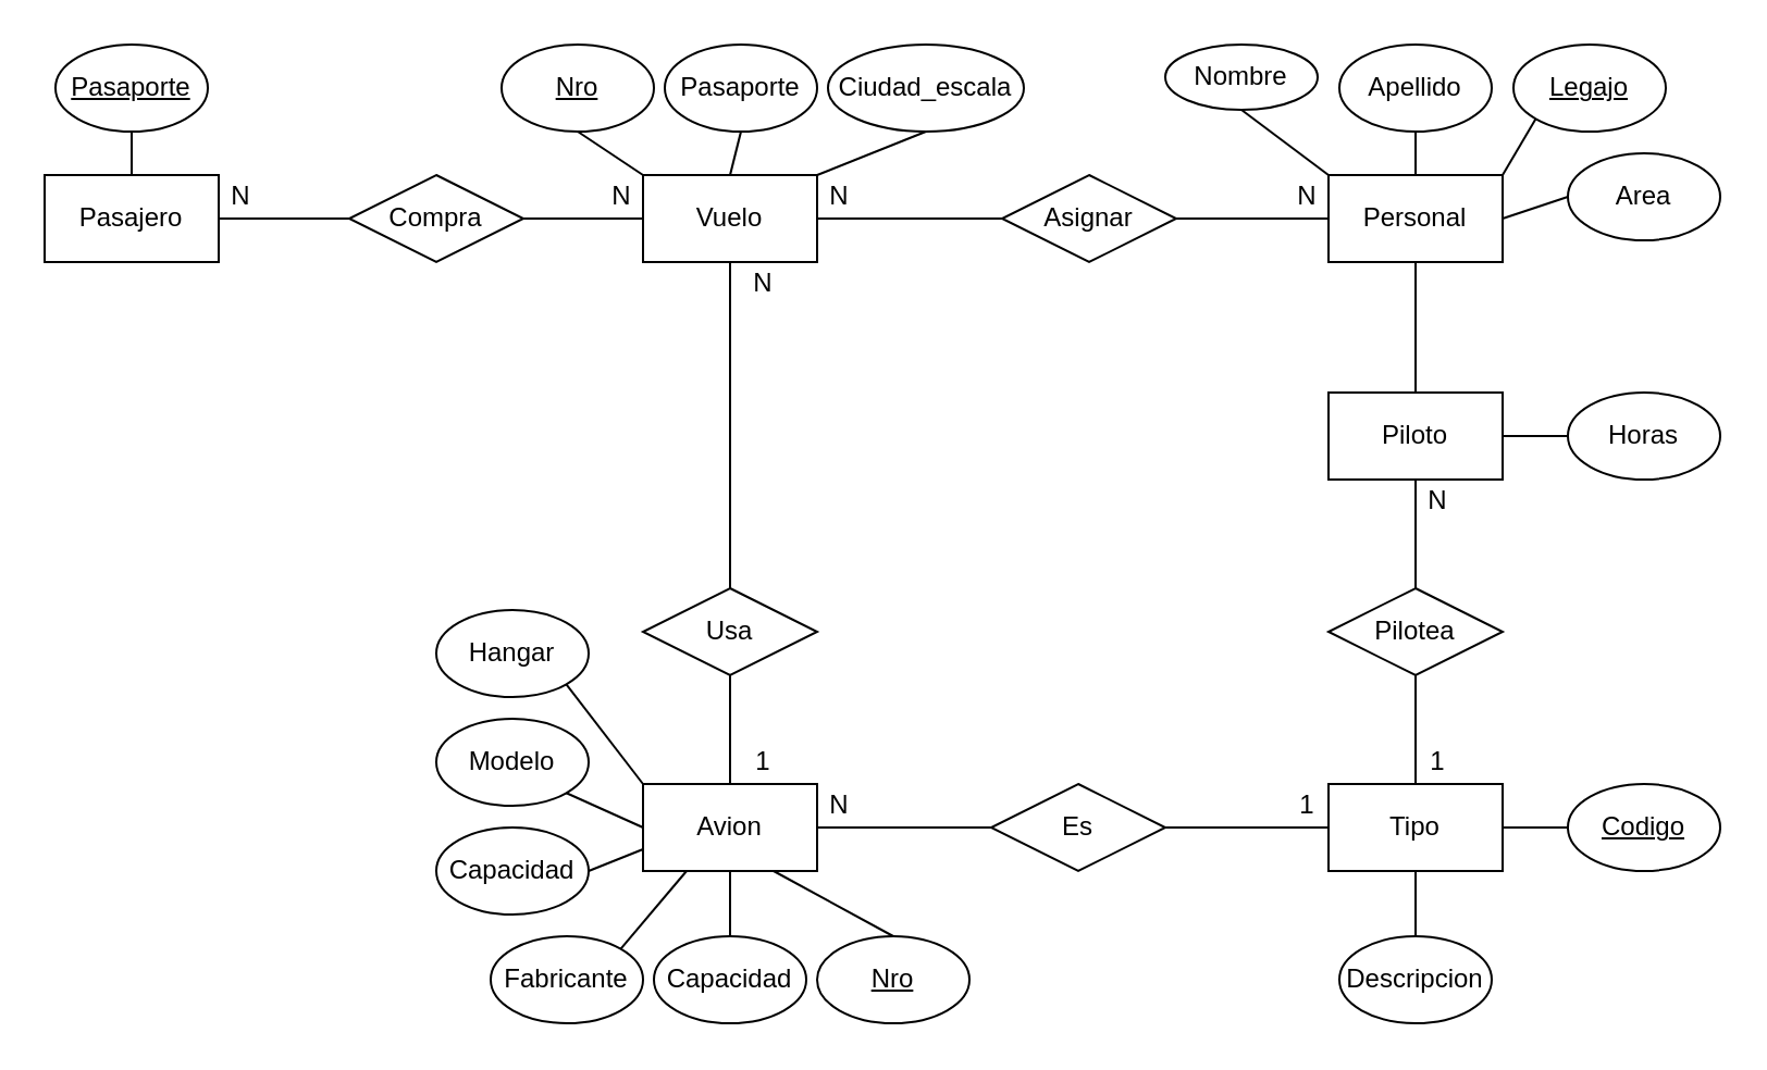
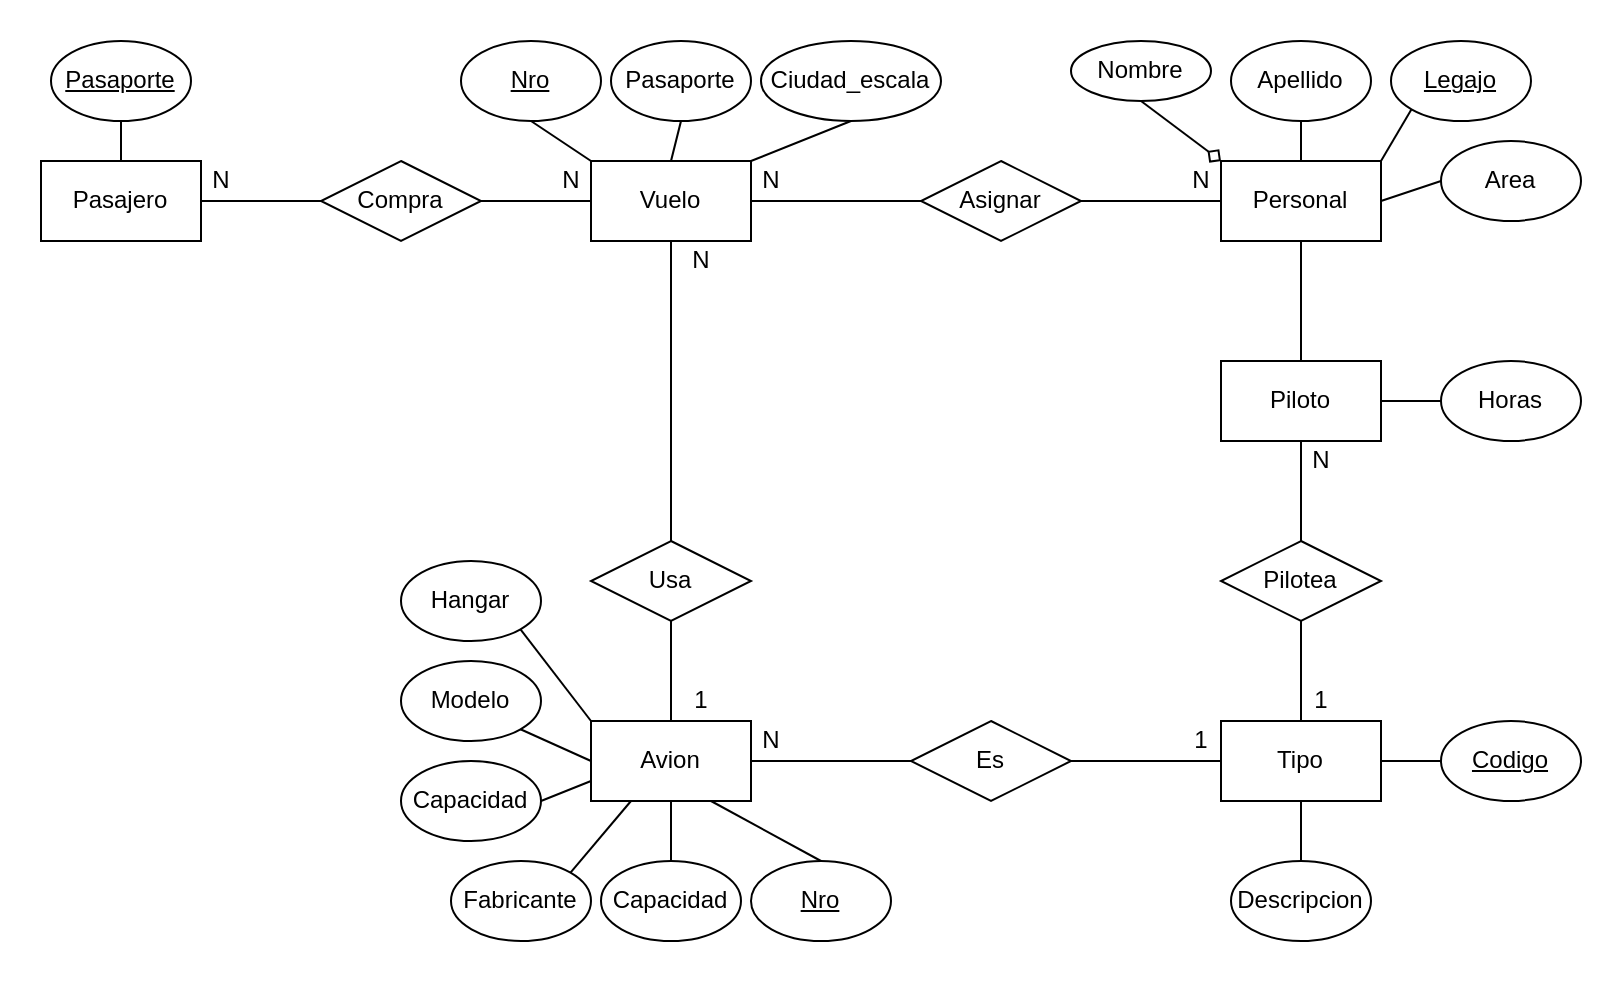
  <mxCell id="0" />
  <mxCell id="1" parent="0" />
  <mxCell id="2" style="rounded=0;orthogonalLoop=1;jettySize=auto;html=1;exitX=1;exitY=0.5;exitDx=0;exitDy=0;entryX=0;entryY=0.5;entryDx=0;entryDy=0;endArrow=none;endFill=0;" edge="1" parent="1" source="3" target="25"><mxGeometry relative="1" as="geometry" /></mxCell>
  <mxCell id="3" value="Pasajero" style="whiteSpace=wrap;html=1;align=center;" parent="1" vertex="1"><mxGeometry x="20" y="80" width="80" height="40" as="geometry" /></mxCell>
  <mxCell id="4" style="edgeStyle=none;rounded=0;orthogonalLoop=1;jettySize=auto;html=1;exitX=0.5;exitY=1;exitDx=0;exitDy=0;entryX=0.5;entryY=0;entryDx=0;entryDy=0;endArrow=none;endFill=0;" edge="1" parent="1" source="5" target="3"><mxGeometry relative="1" as="geometry" /></mxCell>
  <mxCell id="5" value="&lt;u&gt;Pasaporte&lt;/u&gt;" style="ellipse;whiteSpace=wrap;html=1;align=center;" vertex="1" parent="1"><mxGeometry x="25" y="20" width="70" height="40" as="geometry" /></mxCell>
  <mxCell id="6" style="edgeStyle=none;rounded=0;orthogonalLoop=1;jettySize=auto;html=1;exitX=1;exitY=0.5;exitDx=0;exitDy=0;entryX=0;entryY=0.5;entryDx=0;entryDy=0;endArrow=none;endFill=0;" edge="1" parent="1" source="7" target="18"><mxGeometry relative="1" as="geometry" /></mxCell>
  <mxCell id="7" value="Vuelo" style="whiteSpace=wrap;html=1;align=center;" vertex="1" parent="1"><mxGeometry x="295" y="80" width="80" height="40" as="geometry" /></mxCell>
  <mxCell id="8" style="edgeStyle=none;rounded=0;orthogonalLoop=1;jettySize=auto;html=1;exitX=0.5;exitY=1;exitDx=0;exitDy=0;entryX=0.5;entryY=0;entryDx=0;entryDy=0;endArrow=none;endFill=0;" edge="1" parent="1" source="9" target="7"><mxGeometry relative="1" as="geometry" /></mxCell>
  <mxCell id="9" value="Pasaporte" style="ellipse;whiteSpace=wrap;html=1;align=center;" vertex="1" parent="1"><mxGeometry x="305" y="20" width="70" height="40" as="geometry" /></mxCell>
  <mxCell id="10" style="edgeStyle=none;rounded=0;orthogonalLoop=1;jettySize=auto;html=1;exitX=0.5;exitY=1;exitDx=0;exitDy=0;entryX=0;entryY=0;entryDx=0;entryDy=0;endArrow=none;endFill=0;" edge="1" parent="1" source="11" target="7"><mxGeometry relative="1" as="geometry" /></mxCell>
  <mxCell id="11" value="Nro" style="ellipse;whiteSpace=wrap;html=1;align=center;fontStyle=4;" vertex="1" parent="1"><mxGeometry x="230" y="20" width="70" height="40" as="geometry" /></mxCell>
  <mxCell id="12" style="edgeStyle=none;rounded=0;orthogonalLoop=1;jettySize=auto;html=1;exitX=0.5;exitY=1;exitDx=0;exitDy=0;entryX=1;entryY=0;entryDx=0;entryDy=0;endArrow=none;endFill=0;" edge="1" parent="1" source="13" target="7"><mxGeometry relative="1" as="geometry" /></mxCell>
  <mxCell id="13" value="Ciudad_escala" style="ellipse;whiteSpace=wrap;html=1;align=center;" vertex="1" parent="1"><mxGeometry x="380" y="20" width="90" height="40" as="geometry" /></mxCell>
  <mxCell id="14" style="edgeStyle=none;rounded=0;orthogonalLoop=1;jettySize=auto;html=1;exitX=0.5;exitY=1;exitDx=0;exitDy=0;entryX=0.5;entryY=0;entryDx=0;entryDy=0;endArrow=none;endFill=0;" edge="1" parent="1" source="16" target="20"><mxGeometry relative="1" as="geometry" /></mxCell>
  <mxCell id="15" style="edgeStyle=none;rounded=0;orthogonalLoop=1;jettySize=auto;html=1;exitX=0.5;exitY=0;exitDx=0;exitDy=0;entryX=0.5;entryY=1;entryDx=0;entryDy=0;endArrow=none;endFill=0;" edge="1" parent="1" source="16" target="7"><mxGeometry relative="1" as="geometry" /></mxCell>
  <mxCell id="16" value="Usa" style="shape=rhombus;perimeter=rhombusPerimeter;whiteSpace=wrap;html=1;align=center;" vertex="1" parent="1"><mxGeometry x="295" y="270" width="80" height="40" as="geometry" /></mxCell>
  <mxCell id="17" style="edgeStyle=none;rounded=0;orthogonalLoop=1;jettySize=auto;html=1;exitX=1;exitY=0.5;exitDx=0;exitDy=0;entryX=0;entryY=0.5;entryDx=0;entryDy=0;endArrow=none;endFill=0;" edge="1" parent="1" source="18" target="23"><mxGeometry relative="1" as="geometry" /></mxCell>
  <mxCell id="18" value="Asignar" style="shape=rhombus;perimeter=rhombusPerimeter;whiteSpace=wrap;html=1;align=center;" vertex="1" parent="1"><mxGeometry x="460" y="80" width="80" height="40" as="geometry" /></mxCell>
  <mxCell id="19" style="edgeStyle=none;rounded=0;orthogonalLoop=1;jettySize=auto;html=1;exitX=1;exitY=0.5;exitDx=0;exitDy=0;entryX=0;entryY=0.5;entryDx=0;entryDy=0;endArrow=none;endFill=0;" edge="1" parent="1" source="20" target="40"><mxGeometry relative="1" as="geometry" /></mxCell>
  <mxCell id="20" value="Avion" style="whiteSpace=wrap;html=1;align=center;" vertex="1" parent="1"><mxGeometry x="295" y="360" width="80" height="40" as="geometry" /></mxCell>
  <mxCell id="21" style="edgeStyle=none;rounded=0;orthogonalLoop=1;jettySize=auto;html=1;exitX=0.5;exitY=1;exitDx=0;exitDy=0;entryX=0.5;entryY=0;entryDx=0;entryDy=0;endArrow=none;endFill=0;" edge="1" parent="1" source="23" target="56"><mxGeometry relative="1" as="geometry" /></mxCell>
  <mxCell id="22" value="" style="edgeStyle=none;rounded=0;orthogonalLoop=1;jettySize=auto;html=1;endArrow=none;endFill=0;" edge="1" parent="1" source="23" target="18"><mxGeometry relative="1" as="geometry" /></mxCell>
  <mxCell id="23" value="Personal" style="whiteSpace=wrap;html=1;align=center;" vertex="1" parent="1"><mxGeometry x="610" y="80" width="80" height="40" as="geometry" /></mxCell>
  <mxCell id="24" style="edgeStyle=none;rounded=0;orthogonalLoop=1;jettySize=auto;html=1;exitX=1;exitY=0.5;exitDx=0;exitDy=0;entryX=0;entryY=0.5;entryDx=0;entryDy=0;endArrow=none;endFill=0;" edge="1" parent="1" source="25" target="7"><mxGeometry relative="1" as="geometry" /></mxCell>
  <mxCell id="25" value="Compra" style="shape=rhombus;perimeter=rhombusPerimeter;whiteSpace=wrap;html=1;align=center;" vertex="1" parent="1"><mxGeometry x="160" y="80" width="80" height="40" as="geometry" /></mxCell>
  <mxCell id="26" style="edgeStyle=orthogonalEdgeStyle;rounded=0;orthogonalLoop=1;jettySize=auto;html=1;exitX=0.5;exitY=1;exitDx=0;exitDy=0;entryX=0.25;entryY=1;entryDx=0;entryDy=0;endArrow=none;endFill=0;" edge="1" parent="1" source="7" target="7"><mxGeometry relative="1" as="geometry" /></mxCell>
  <mxCell id="27" style="edgeStyle=none;rounded=0;orthogonalLoop=1;jettySize=auto;html=1;exitX=1;exitY=1;exitDx=0;exitDy=0;entryX=0;entryY=0.5;entryDx=0;entryDy=0;endArrow=none;endFill=0;" edge="1" parent="1" source="28" target="20"><mxGeometry relative="1" as="geometry" /></mxCell>
  <mxCell id="28" value="Modelo" style="ellipse;whiteSpace=wrap;html=1;align=center;" vertex="1" parent="1"><mxGeometry x="200" y="330" width="70" height="40" as="geometry" /></mxCell>
  <mxCell id="29" style="edgeStyle=none;rounded=0;orthogonalLoop=1;jettySize=auto;html=1;exitX=1;exitY=0;exitDx=0;exitDy=0;entryX=0.25;entryY=1;entryDx=0;entryDy=0;endArrow=none;endFill=0;" edge="1" parent="1" source="30" target="20"><mxGeometry relative="1" as="geometry" /></mxCell>
  <mxCell id="30" value="Fabricante" style="ellipse;whiteSpace=wrap;html=1;align=center;" vertex="1" parent="1"><mxGeometry x="225" y="430" width="70" height="40" as="geometry" /></mxCell>
  <mxCell id="31" style="edgeStyle=none;rounded=0;orthogonalLoop=1;jettySize=auto;html=1;exitX=1;exitY=1;exitDx=0;exitDy=0;entryX=0;entryY=0;entryDx=0;entryDy=0;endArrow=none;endFill=0;" edge="1" parent="1" source="32" target="20"><mxGeometry relative="1" as="geometry" /></mxCell>
  <mxCell id="32" value="Hangar" style="ellipse;whiteSpace=wrap;html=1;align=center;" vertex="1" parent="1"><mxGeometry x="200" y="280" width="70" height="40" as="geometry" /></mxCell>
  <mxCell id="33" style="edgeStyle=none;rounded=0;orthogonalLoop=1;jettySize=auto;html=1;exitX=0.5;exitY=0;exitDx=0;exitDy=0;entryX=0.5;entryY=1;entryDx=0;entryDy=0;endArrow=none;endFill=0;" edge="1" parent="1" source="34" target="20"><mxGeometry relative="1" as="geometry" /></mxCell>
  <mxCell id="34" value="Capacidad" style="ellipse;whiteSpace=wrap;html=1;align=center;" vertex="1" parent="1"><mxGeometry x="300" y="430" width="70" height="40" as="geometry" /></mxCell>
  <mxCell id="35" style="edgeStyle=none;rounded=0;orthogonalLoop=1;jettySize=auto;html=1;exitX=1;exitY=0.5;exitDx=0;exitDy=0;entryX=0;entryY=0.75;entryDx=0;entryDy=0;endArrow=none;endFill=0;" edge="1" parent="1" source="36" target="20"><mxGeometry relative="1" as="geometry" /></mxCell>
  <mxCell id="36" value="Capacidad" style="ellipse;whiteSpace=wrap;html=1;align=center;" vertex="1" parent="1"><mxGeometry x="200" y="380" width="70" height="40" as="geometry" /></mxCell>
  <mxCell id="37" style="edgeStyle=none;rounded=0;orthogonalLoop=1;jettySize=auto;html=1;exitX=0.5;exitY=0;exitDx=0;exitDy=0;entryX=0.75;entryY=1;entryDx=0;entryDy=0;endArrow=none;endFill=0;" edge="1" parent="1" source="38" target="20"><mxGeometry relative="1" as="geometry" /></mxCell>
  <mxCell id="38" value="&lt;u&gt;Nro&lt;/u&gt;" style="ellipse;whiteSpace=wrap;html=1;align=center;" vertex="1" parent="1"><mxGeometry x="375" y="430" width="70" height="40" as="geometry" /></mxCell>
  <mxCell id="39" style="edgeStyle=none;rounded=0;orthogonalLoop=1;jettySize=auto;html=1;exitX=1;exitY=0.5;exitDx=0;exitDy=0;entryX=0;entryY=0.5;entryDx=0;entryDy=0;endArrow=none;endFill=0;" edge="1" parent="1" source="40" target="49"><mxGeometry relative="1" as="geometry" /></mxCell>
  <mxCell id="40" value="Es" style="shape=rhombus;perimeter=rhombusPerimeter;whiteSpace=wrap;html=1;align=center;" vertex="1" parent="1"><mxGeometry x="455" y="360" width="80" height="40" as="geometry" /></mxCell>
- <mxCell id="41" style="edgeStyle=none;rounded=0;orthogonalLoop=1;jettySize=auto;html=1;exitX=0.5;exitY=1;exitDx=0;exitDy=0;entryX=0;entryY=0;entryDx=0;entryDy=0;endArrow=none;endFill=0;" edge="1" parent="1" source="42" target="23"><mxGeometry relative="1" as="geometry" /></mxCell>
+ <mxCell id="41" style="edgeStyle=none;rounded=0;orthogonalLoop=1;jettySize=auto;html=1;exitX=0.5;exitY=1;exitDx=0;exitDy=0;entryX=0;entryY=0;entryDx=0;entryDy=0;endArrow=diamond;endFill=0;" edge="1" parent="1" source="42" target="23"><mxGeometry relative="1" as="geometry" /></mxCell>
  <mxCell id="42" value="Nombre" style="ellipse;whiteSpace=wrap;html=1;align=center;" vertex="1" parent="1"><mxGeometry x="535" y="20" width="70" height="30" as="geometry" /></mxCell>
  <mxCell id="43" style="edgeStyle=none;rounded=0;orthogonalLoop=1;jettySize=auto;html=1;exitX=0.5;exitY=1;exitDx=0;exitDy=0;entryX=0.5;entryY=0;entryDx=0;entryDy=0;endArrow=none;endFill=0;" edge="1" parent="1" source="44" target="23"><mxGeometry relative="1" as="geometry" /></mxCell>
  <mxCell id="44" value="Apellido" style="ellipse;whiteSpace=wrap;html=1;align=center;" vertex="1" parent="1"><mxGeometry x="615" y="20" width="70" height="40" as="geometry" /></mxCell>
  <mxCell id="45" style="edgeStyle=none;rounded=0;orthogonalLoop=1;jettySize=auto;html=1;exitX=0;exitY=1;exitDx=0;exitDy=0;entryX=1;entryY=0;entryDx=0;entryDy=0;endArrow=none;endFill=0;" edge="1" parent="1" source="46" target="23"><mxGeometry relative="1" as="geometry" /></mxCell>
  <mxCell id="46" value="&lt;u&gt;Legajo&lt;/u&gt;" style="ellipse;whiteSpace=wrap;html=1;align=center;" vertex="1" parent="1"><mxGeometry x="695" y="20" width="70" height="40" as="geometry" /></mxCell>
  <mxCell id="47" style="edgeStyle=none;rounded=0;orthogonalLoop=1;jettySize=auto;html=1;exitX=0.5;exitY=1;exitDx=0;exitDy=0;entryX=0.5;entryY=0;entryDx=0;entryDy=0;endArrow=none;endFill=0;" edge="1" parent="1" source="49" target="60"><mxGeometry relative="1" as="geometry" /></mxCell>
  <mxCell id="48" style="edgeStyle=none;rounded=0;orthogonalLoop=1;jettySize=auto;html=1;exitX=1;exitY=0.5;exitDx=0;exitDy=0;entryX=0;entryY=0.5;entryDx=0;entryDy=0;endArrow=none;endFill=0;" edge="1" parent="1" source="49" target="59"><mxGeometry relative="1" as="geometry" /></mxCell>
  <mxCell id="49" value="Tipo" style="whiteSpace=wrap;html=1;align=center;" vertex="1" parent="1"><mxGeometry x="610" y="360" width="80" height="40" as="geometry" /></mxCell>
  <mxCell id="50" style="edgeStyle=none;rounded=0;orthogonalLoop=1;jettySize=auto;html=1;exitX=0.5;exitY=1;exitDx=0;exitDy=0;endArrow=none;endFill=0;entryX=0.5;entryY=0;entryDx=0;entryDy=0;" edge="1" parent="1" source="51" target="49"><mxGeometry relative="1" as="geometry"><mxPoint x="650" y="340" as="targetPoint" /></mxGeometry></mxCell>
  <mxCell id="51" value="Pilotea" style="shape=rhombus;perimeter=rhombusPerimeter;whiteSpace=wrap;html=1;align=center;" vertex="1" parent="1"><mxGeometry x="610" y="270" width="80" height="40" as="geometry" /></mxCell>
  <mxCell id="52" style="edgeStyle=none;rounded=0;orthogonalLoop=1;jettySize=auto;html=1;exitX=0;exitY=0.5;exitDx=0;exitDy=0;entryX=1;entryY=0.5;entryDx=0;entryDy=0;endArrow=none;endFill=0;" edge="1" parent="1" source="53" target="23"><mxGeometry relative="1" as="geometry" /></mxCell>
  <mxCell id="53" value="Area" style="ellipse;whiteSpace=wrap;html=1;align=center;" vertex="1" parent="1"><mxGeometry x="720" y="70" width="70" height="40" as="geometry" /></mxCell>
  <mxCell id="54" style="edgeStyle=none;rounded=0;orthogonalLoop=1;jettySize=auto;html=1;exitX=0.5;exitY=1;exitDx=0;exitDy=0;entryX=0.5;entryY=0;entryDx=0;entryDy=0;endArrow=none;endFill=0;" edge="1" parent="1" source="56" target="51"><mxGeometry relative="1" as="geometry" /></mxCell>
  <mxCell id="55" value="" style="edgeStyle=none;rounded=0;orthogonalLoop=1;jettySize=auto;html=1;endArrow=none;endFill=0;" edge="1" parent="1" source="56" target="51"><mxGeometry relative="1" as="geometry" /></mxCell>
  <mxCell id="56" value="Piloto" style="whiteSpace=wrap;html=1;align=center;" vertex="1" parent="1"><mxGeometry x="610" y="180" width="80" height="40" as="geometry" /></mxCell>
  <mxCell id="57" style="edgeStyle=none;rounded=0;orthogonalLoop=1;jettySize=auto;html=1;exitX=0;exitY=0.5;exitDx=0;exitDy=0;entryX=1;entryY=0.5;entryDx=0;entryDy=0;endArrow=none;endFill=0;" edge="1" parent="1" source="58" target="56"><mxGeometry relative="1" as="geometry" /></mxCell>
  <mxCell id="58" value="Horas" style="ellipse;whiteSpace=wrap;html=1;align=center;" vertex="1" parent="1"><mxGeometry x="720" y="180" width="70" height="40" as="geometry" /></mxCell>
  <mxCell id="59" value="&lt;u&gt;Codigo&lt;/u&gt;" style="ellipse;whiteSpace=wrap;html=1;align=center;" vertex="1" parent="1"><mxGeometry x="720" y="360" width="70" height="40" as="geometry" /></mxCell>
  <mxCell id="60" value="Descripcion" style="ellipse;whiteSpace=wrap;html=1;align=center;" vertex="1" parent="1"><mxGeometry x="615" y="430" width="70" height="40" as="geometry" /></mxCell>
  <mxCell id="61" value="N" style="text;html=1;align=center;verticalAlign=middle;resizable=0;points=[];autosize=1;" vertex="1" parent="1"><mxGeometry x="100" y="80" width="20" height="20" as="geometry" /></mxCell>
  <mxCell id="62" value="N" style="text;html=1;align=center;verticalAlign=middle;resizable=0;points=[];autosize=1;" vertex="1" parent="1"><mxGeometry x="275" y="80" width="20" height="20" as="geometry" /></mxCell>
  <mxCell id="63" value="N" style="text;html=1;align=center;verticalAlign=middle;resizable=0;points=[];autosize=1;" vertex="1" parent="1"><mxGeometry x="375" y="80" width="20" height="20" as="geometry" /></mxCell>
  <mxCell id="64" value="N" style="text;html=1;align=center;verticalAlign=middle;resizable=0;points=[];autosize=1;" vertex="1" parent="1"><mxGeometry x="590" y="80" width="20" height="20" as="geometry" /></mxCell>
  <mxCell id="65" value="N" style="text;html=1;align=center;verticalAlign=middle;resizable=0;points=[];autosize=1;" vertex="1" parent="1"><mxGeometry x="650" y="220" width="20" height="20" as="geometry" /></mxCell>
  <mxCell id="66" value="1" style="text;html=1;align=center;verticalAlign=middle;resizable=0;points=[];autosize=1;" vertex="1" parent="1"><mxGeometry x="650" y="340" width="20" height="20" as="geometry" /></mxCell>
  <mxCell id="67" value="N" style="text;html=1;align=center;verticalAlign=middle;resizable=0;points=[];autosize=1;" vertex="1" parent="1"><mxGeometry x="340" y="120" width="20" height="20" as="geometry" /></mxCell>
  <mxCell id="68" value="1" style="text;html=1;align=center;verticalAlign=middle;resizable=0;points=[];autosize=1;" vertex="1" parent="1"><mxGeometry x="340" y="340" width="20" height="20" as="geometry" /></mxCell>
  <mxCell id="69" value="1" style="text;html=1;align=center;verticalAlign=middle;resizable=0;points=[];autosize=1;" vertex="1" parent="1"><mxGeometry x="590" y="360" width="20" height="20" as="geometry" /></mxCell>
  <mxCell id="70" value="N" style="text;html=1;align=center;verticalAlign=middle;resizable=0;points=[];autosize=1;" vertex="1" parent="1"><mxGeometry x="375" y="360" width="20" height="20" as="geometry" /></mxCell>
